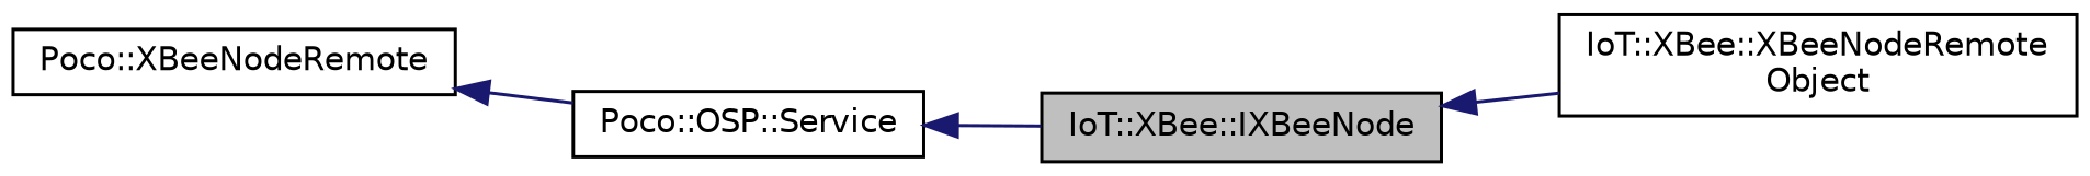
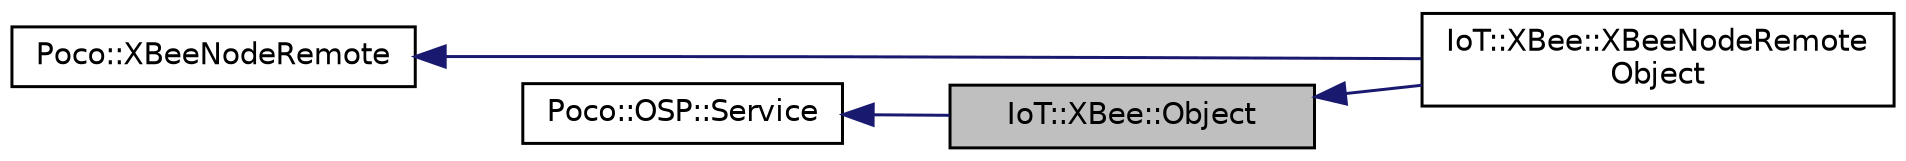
  digraph {
    rankdir=LR
    node [color=black fillcolor=white fontname=Helvetica fontsize=10 shape=record style=filled]
    edge [color=midnightblue dir=back fontname=Helvetica fontsize=10 labelfontname=Helvetica labelfontsize=10 style=solid]
-   n1 [fillcolor=grey75 fontcolor=black height=0.2 label="IoT::XBee::IXBeeNode" width=0.4]
+   n1 [fillcolor=grey75 fontcolor=black height=0.2 label="IoT::XBee::Object" width=0.4]
    n2 [height=0.2 label="IoT::XBee::XBeeNodeRemote\lObject" width=0.4]
    n3 [height=0.2 label="Poco::OSP::Service" width=0.4]
    n4 [height=0.2 label="Poco::XBeeNodeRemote" width=0.4]
    n1 -> n2
    n3 -> n1
-   n4 -> n3
+   n4 -> n2
  }
